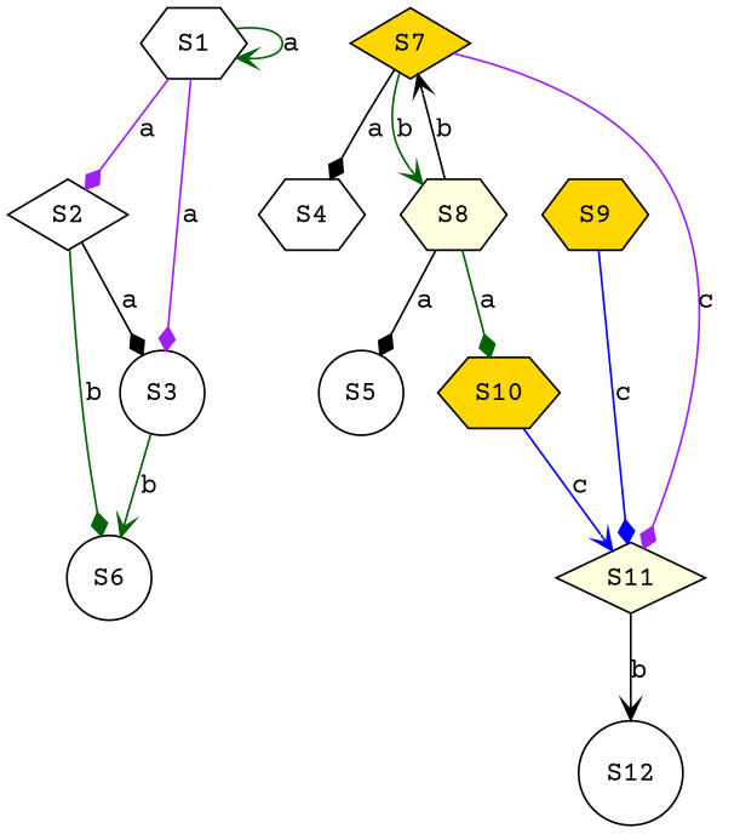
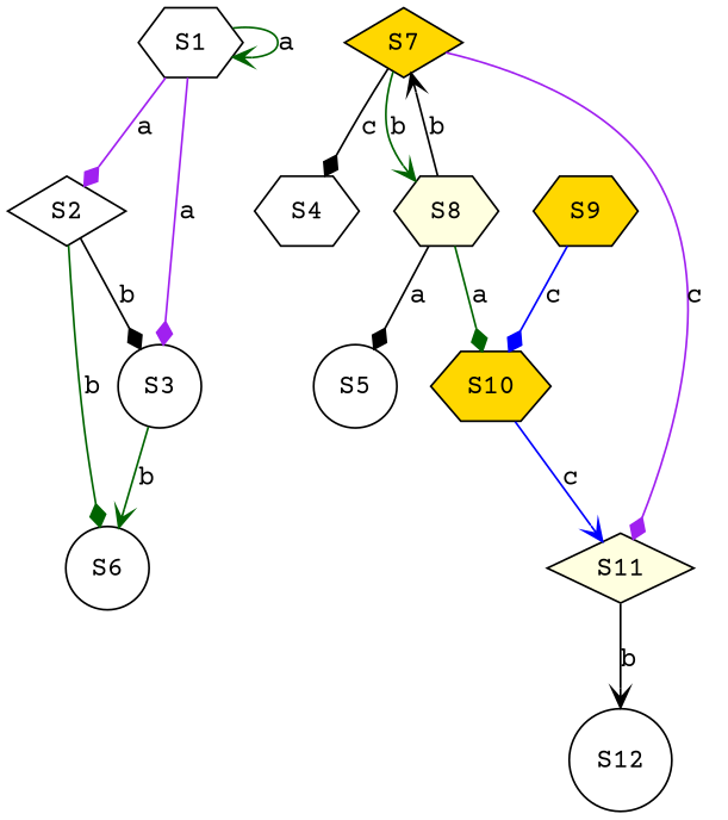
  digraph {
    fontname="Courier Prime"
    node [fillcolor=white fontname="Courier Prime" shape=hexagon style=filled]
    edge [arrowhead=diamond color=darkgreen fontname="Courier Prime"]
    S1
    S2 [shape=diamond]
    S3 [shape=circle]
    S6 [shape=circle]
    S7 [fillcolor=gold shape=diamond]
    S4
    S8 [fillcolor=lightyellow]
    S11 [fillcolor=lightyellow shape=diamond]
    S5 [shape=circle]
    S10 [fillcolor=gold]
    S9 [fillcolor=gold]
    S12 [shape=circle]
    S1 -> S1 [arrowhead=vee label=a]
    S1 -> S2 [color=purple label=a]
    S1 -> S3 [color=purple label=a]
-   S2 -> S3 [color=black label=a]
+   S2 -> S3 [color=black label=b]
    S2 -> S6 [label=b]
    S3 -> S6 [arrowhead=vee label=b]
-   S7 -> S4 [color=black label=a]
+   S7 -> S4 [color=black label=c]
    S7 -> S8 [arrowhead=vee label=b]
    S7 -> S11 [color=purple label=c]
    S8 -> S7 [arrowhead=vee color=black label=b]
    S8 -> S5 [color=black label=a]
    S8 -> S10 [label=a]
    S11 -> S12 [arrowhead=vee color=black label=b]
    S10 -> S11 [arrowhead=vee color=blue label=c]
-   S9 -> S11 [color=blue label=c]
+   S9 -> S10 [color=blue label=c]
  }
